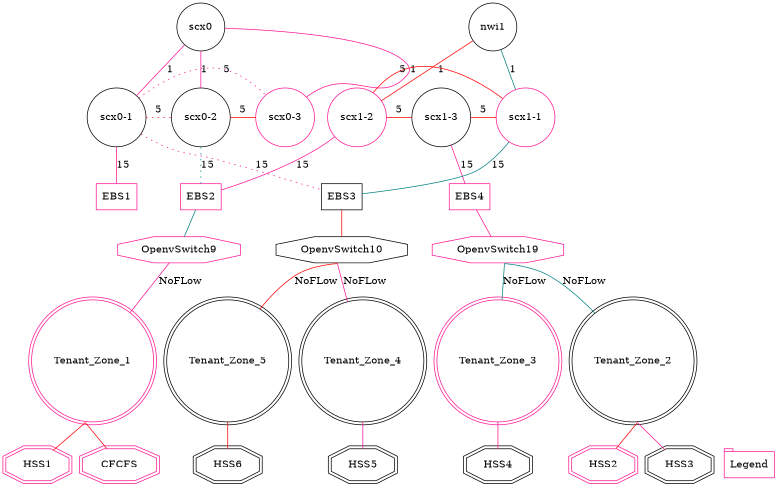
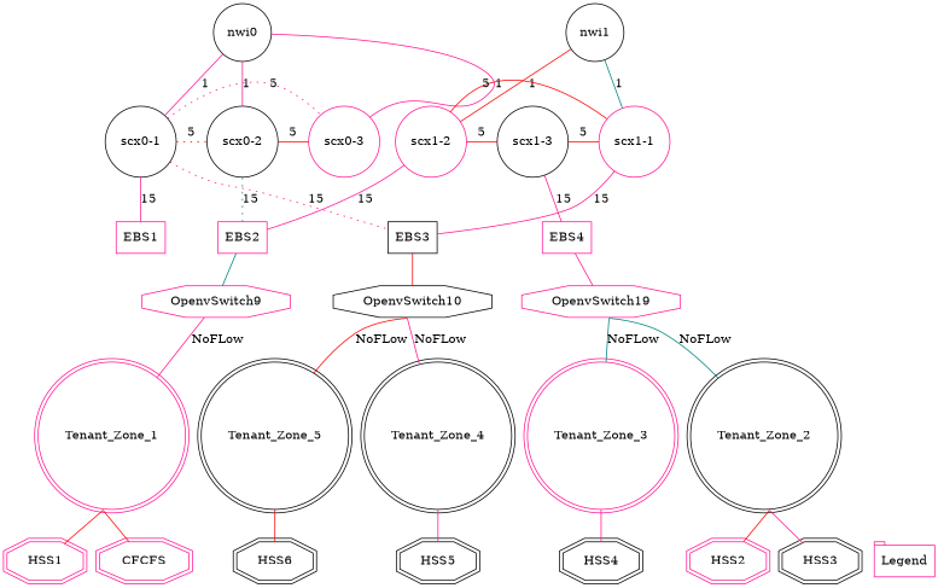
  strict graph {
    node [color=black shape=circle]
    edge [color=deeppink]
-   n1 [label=scx0]
+   n1 [label=nwi0]
    n2 [label=nwi1]
    n3 [label="scx0-1"]
    n4 [label="scx0-2"]
    n5 [color=deeppink label="scx0-3"]
    n6 [color=deeppink label="scx1-1"]
    n7 [color=deeppink label="scx1-2"]
    n8 [label="scx1-3"]
    n9 [color=deeppink label=EBS1 shape=box]
    n10 [label=EBS3 shape=box]
    n11 [color=deeppink label=EBS2 shape=box]
    n12 [color=deeppink label=EBS4 shape=box]
    n13 [color=deeppink label=OpenvSwitch9 shape=octagon]
    n14 [label=OpenvSwitch10 shape=octagon]
    n15 [color=deeppink label=OpenvSwitch19 shape=octagon]
    n16 [color=deeppink label=Tenant_Zone_1 shape=doublecircle]
    n17 [label=Tenant_Zone_2 shape=doublecircle]
    n18 [color=deeppink label=Tenant_Zone_3 shape=doublecircle]
    n19 [label=Tenant_Zone_4 shape=doublecircle]
    n20 [label=Tenant_Zone_5 shape=doublecircle]
    n21 [color=deeppink label=CFCFS shape=doubleoctagon]
    n22 [color=deeppink label=HSS1 shape=doubleoctagon]
    n23 [color=deeppink label=HSS2 shape=doubleoctagon]
    n24 [label=HSS3 shape=doubleoctagon]
    n25 [label=HSS4 shape=doubleoctagon]
    n26 [label=HSS5 shape=doubleoctagon]
    n27 [label=HSS6 shape=doubleoctagon]
    n28 [color=deeppink label=Legend shape=tab]
    subgraph sub_1 {
      rank=same
      n1
      n2
    }
    subgraph sub_2 {
      rank=same
      n3
      n4
      n5
      n6
      n7
      n8
    }
    subgraph sub_3 {
      rank=same
      n9
      n10
      n11
      n12
    }
    subgraph sub_4 {
      rank=same
      n13
      n14
      n15
    }
    subgraph sub_5 {
      rank=same
      n16
      n17
      n18
      n19
      n20
    }
    subgraph sub_6 {
      rank=same
      n21
      n22
      n23
      n24
      n25
      n26
      n27
      n28
    }
    n1 -- n4 [label=1 style=solid]
    n1 -- n5 [label=1 style=solid]
    n2 -- n6 [color=teal label=1 style=solid]
    n3 -- n1 [label=1 style=solid]
    n3 -- n4 [color=red label=5 style=dotted]
    n3 -- n5 [label=5 style=dotted]
    n3 -- n9 [label=15 style=solid]
    n3 -- n10 [label=15 style=dotted]
    n4 -- n5 [color=red label=5 style=solid]
    n7 -- n2 [color=red label=1 style=solid]
    n7 -- n6 [color=red label=5 style=solid]
    n7 -- n8 [color=red label=5 style=solid]
    n8 -- n6 [color=red label=5 style=solid]
    n8 -- n12 [label=15 style=solid]
-   n10 -- n6 [color=teal label=15 style=solid]
+   n10 -- n6 [label=15 style=solid]
    n10 -- n14 [color=red sametail=3]
    n11 -- n4 [color=teal label=15 style=dotted]
    n11 -- n7 [label=15 style=solid]
    n11 -- n13 [color=teal sametail=3]
    n12 -- n15 [sametail=3]
    n13 -- n16 [label=NoFLow sametail=3]
    n14 -- n19 [label=NoFLow sametail=3]
    n14 -- n20 [color=red label=NoFLow sametail=3]
    n15 -- n17 [color=teal label=NoFLow sametail=3]
    n15 -- n18 [color=teal label=NoFLow sametail=3]
    n16 -- n21 [color=red sametail=3]
    n16 -- n22 [color=red sametail=3]
    n17 -- n23 [color=red sametail=3]
    n17 -- n24 [sametail=3]
    n18 -- n25 [sametail=3]
    n19 -- n26 [sametail=3]
    n20 -- n27 [color=red sametail=3]
  }
